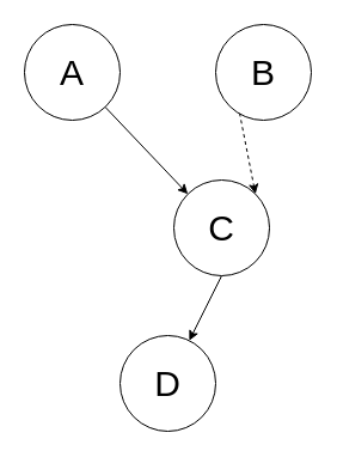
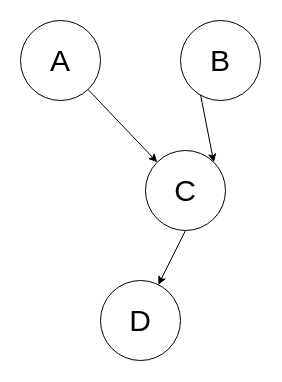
  <mxCell id="0" />
  <mxCell id="1" parent="0" />
  <mxCell id="2" style="rounded=0;orthogonalLoop=1;jettySize=auto;html=1;entryX=0;entryY=0;entryDx=0;entryDy=0;fontSize=30;" edge="1" parent="1" source="3" target="7"><mxGeometry relative="1" as="geometry" /></mxCell>
  <mxCell id="3" value="&lt;font style=&quot;font-size: 30px&quot;&gt;A&lt;/font&gt;" style="ellipse;whiteSpace=wrap;html=1;aspect=fixed;" vertex="1" parent="1"><mxGeometry x="20" y="20" width="80" height="80" as="geometry" /></mxCell>
- <mxCell id="4" style="edgeStyle=none;rounded=0;orthogonalLoop=1;jettySize=auto;html=1;exitX=0.25;exitY=0.925;exitDx=0;exitDy=0;entryX=1;entryY=0;entryDx=0;entryDy=0;fontSize=30;exitPerimeter=0;dashed=1;" edge="1" parent="1" source="5" target="7"><mxGeometry relative="1" as="geometry" /></mxCell>
+ <mxCell id="4" style="edgeStyle=none;rounded=0;orthogonalLoop=1;jettySize=auto;html=1;exitX=0.25;exitY=0.925;exitDx=0;exitDy=0;entryX=1;entryY=0;entryDx=0;entryDy=0;fontSize=30;exitPerimeter=0;" edge="1" parent="1" source="5" target="7"><mxGeometry relative="1" as="geometry" /></mxCell>
  <mxCell id="5" value="&lt;font style=&quot;font-size: 30px&quot;&gt;B&lt;/font&gt;" style="ellipse;whiteSpace=wrap;html=1;aspect=fixed;" vertex="1" parent="1"><mxGeometry x="180" y="20" width="80" height="80" as="geometry" /></mxCell>
  <mxCell id="6" style="edgeStyle=none;rounded=0;orthogonalLoop=1;jettySize=auto;html=1;exitX=0.5;exitY=1;exitDx=0;exitDy=0;fontSize=30;" edge="1" parent="1" source="7" target="8"><mxGeometry relative="1" as="geometry" /></mxCell>
  <mxCell id="7" value="&lt;font style=&quot;font-size: 30px&quot;&gt;C&lt;/font&gt;" style="ellipse;whiteSpace=wrap;html=1;aspect=fixed;" vertex="1" parent="1"><mxGeometry x="145" y="150" width="80" height="80" as="geometry" /></mxCell>
  <mxCell id="8" value="&lt;font style=&quot;font-size: 30px&quot;&gt;D&lt;/font&gt;" style="ellipse;whiteSpace=wrap;html=1;aspect=fixed;" vertex="1" parent="1"><mxGeometry x="100" y="280" width="80" height="80" as="geometry" /></mxCell>
